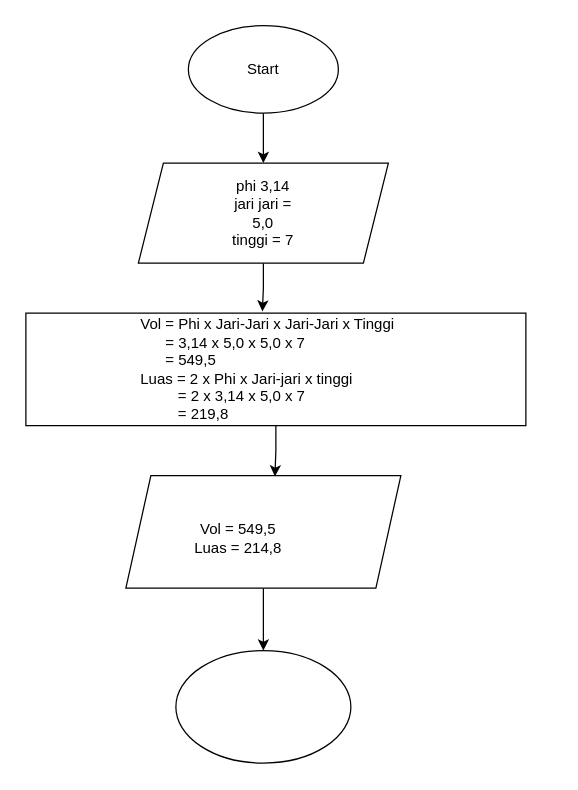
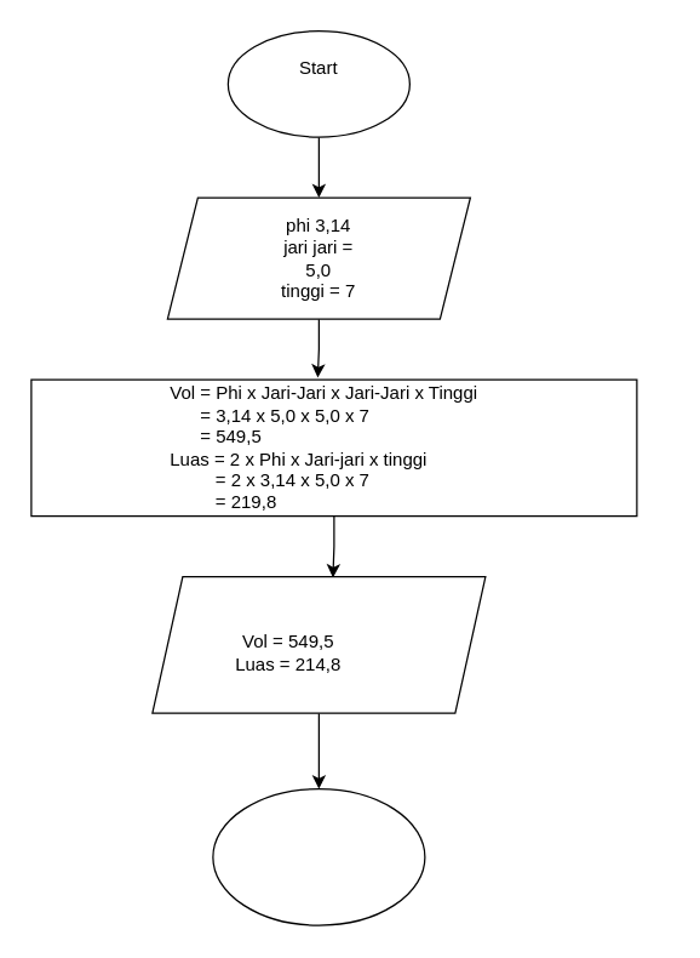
  <mxCell id="0" />
  <mxCell id="1" parent="0" />
  <mxCell id="2" style="edgeStyle=orthogonalEdgeStyle;rounded=0;orthogonalLoop=1;jettySize=auto;html=1;" edge="1" parent="1" source="3" target="6"><mxGeometry relative="1" as="geometry"><mxPoint x="210" y="160" as="targetPoint" /></mxGeometry></mxCell>
  <mxCell id="3" value="" style="ellipse;whiteSpace=wrap;html=1;" vertex="1" parent="1"><mxGeometry x="150" y="20" width="120" height="70" as="geometry" /></mxCell>
- <mxCell id="4" value="Start" style="text;html=1;strokeColor=none;fillColor=none;align=center;verticalAlign=middle;whiteSpace=wrap;rounded=0;" vertex="1" parent="1"><mxGeometry x="180" y="40" width="60" height="30" as="geometry" /></mxCell>
+ <mxCell id="4" value="Start" style="text;html=1;strokeColor=none;fillColor=none;align=center;verticalAlign=middle;whiteSpace=wrap;rounded=0;" vertex="1" parent="1"><mxGeometry x="180" y="30" width="60" height="30" as="geometry" /></mxCell>
  <mxCell id="5" style="edgeStyle=orthogonalEdgeStyle;rounded=0;orthogonalLoop=1;jettySize=auto;html=1;entryX=0.473;entryY=-0.015;entryDx=0;entryDy=0;entryPerimeter=0;" edge="1" parent="1" source="6" target="9"><mxGeometry relative="1" as="geometry" /></mxCell>
  <mxCell id="6" value="" style="shape=parallelogram;perimeter=parallelogramPerimeter;whiteSpace=wrap;html=1;fixedSize=1;" vertex="1" parent="1"><mxGeometry x="110" y="130" width="200" height="80" as="geometry" /></mxCell>
  <mxCell id="7" value="phi 3,14&lt;br&gt;jari jari = 5,0&lt;br&gt;tinggi = 7" style="text;html=1;strokeColor=none;fillColor=none;align=center;verticalAlign=middle;whiteSpace=wrap;rounded=0;" vertex="1" parent="1"><mxGeometry x="180" y="155" width="60" height="30" as="geometry" /></mxCell>
  <mxCell id="8" style="edgeStyle=orthogonalEdgeStyle;rounded=0;orthogonalLoop=1;jettySize=auto;html=1;entryX=0.542;entryY=0.007;entryDx=0;entryDy=0;entryPerimeter=0;" edge="1" parent="1" source="9" target="12"><mxGeometry relative="1" as="geometry" /></mxCell>
  <mxCell id="9" value="" style="rounded=0;whiteSpace=wrap;html=1;" vertex="1" parent="1"><mxGeometry x="20" y="250" width="400" height="90" as="geometry" /></mxCell>
  <mxCell id="10" value="Vol = Phi x Jari-Jari x Jari-Jari x Tinggi&lt;br&gt;&amp;nbsp; &amp;nbsp; &amp;nbsp; = 3,14 x 5,0 x 5,0 x 7&lt;br&gt;&amp;nbsp; &amp;nbsp; &amp;nbsp; = 549,5&lt;br&gt;Luas = 2 x Phi x Jari-jari x tinggi&lt;br&gt;&amp;nbsp; &amp;nbsp; &amp;nbsp; &amp;nbsp; &amp;nbsp;= 2 x 3,14 x 5,0 x 7&lt;br&gt;&amp;nbsp; &amp;nbsp; &amp;nbsp; &amp;nbsp; &amp;nbsp;= 219,8" style="text;html=1;strokeColor=none;fillColor=none;align=left;verticalAlign=middle;whiteSpace=wrap;rounded=0;" vertex="1" parent="1"><mxGeometry x="110" y="255" width="330" height="80" as="geometry" /></mxCell>
  <mxCell id="11" style="edgeStyle=orthogonalEdgeStyle;rounded=0;orthogonalLoop=1;jettySize=auto;html=1;entryX=0.5;entryY=0;entryDx=0;entryDy=0;" edge="1" parent="1" source="12" target="14"><mxGeometry relative="1" as="geometry" /></mxCell>
  <mxCell id="12" value="" style="shape=parallelogram;perimeter=parallelogramPerimeter;whiteSpace=wrap;html=1;fixedSize=1;" vertex="1" parent="1"><mxGeometry x="100" y="380" width="220" height="90" as="geometry" /></mxCell>
  <mxCell id="13" value="Vol = 549,5&lt;br&gt;Luas = 214,8&lt;br&gt;" style="text;html=1;strokeColor=none;fillColor=none;align=center;verticalAlign=middle;whiteSpace=wrap;rounded=0;" vertex="1" parent="1"><mxGeometry x="150" y="410" width="80" height="40" as="geometry" /></mxCell>
  <mxCell id="14" value="" style="ellipse;whiteSpace=wrap;html=1;" vertex="1" parent="1"><mxGeometry x="140" y="520" width="140" height="90" as="geometry" /></mxCell>
